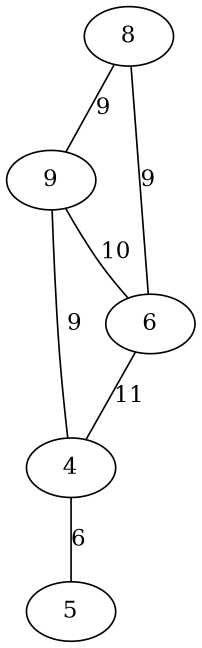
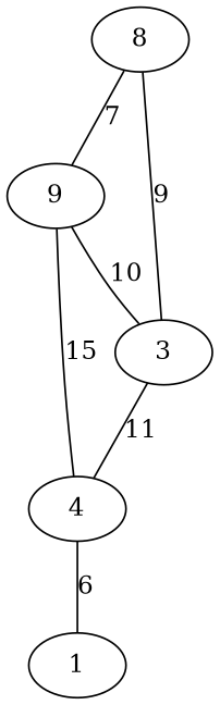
  graph {
    n1 [label=8]
    n2 [label=9]
-   3 [label=6]
+   3
    4
-   5
-   n1 -- n2 [label=9]
+   5 [label=1]
+   n1 -- n2 [label=7]
    n1 -- 3 [label=9]
    n2 -- 3 [label=10]
-   n2 -- 4 [label=9]
+   n2 -- 4 [label=15]
    3 -- 4 [label=11]
    4 -- 5 [label=6]
  }
